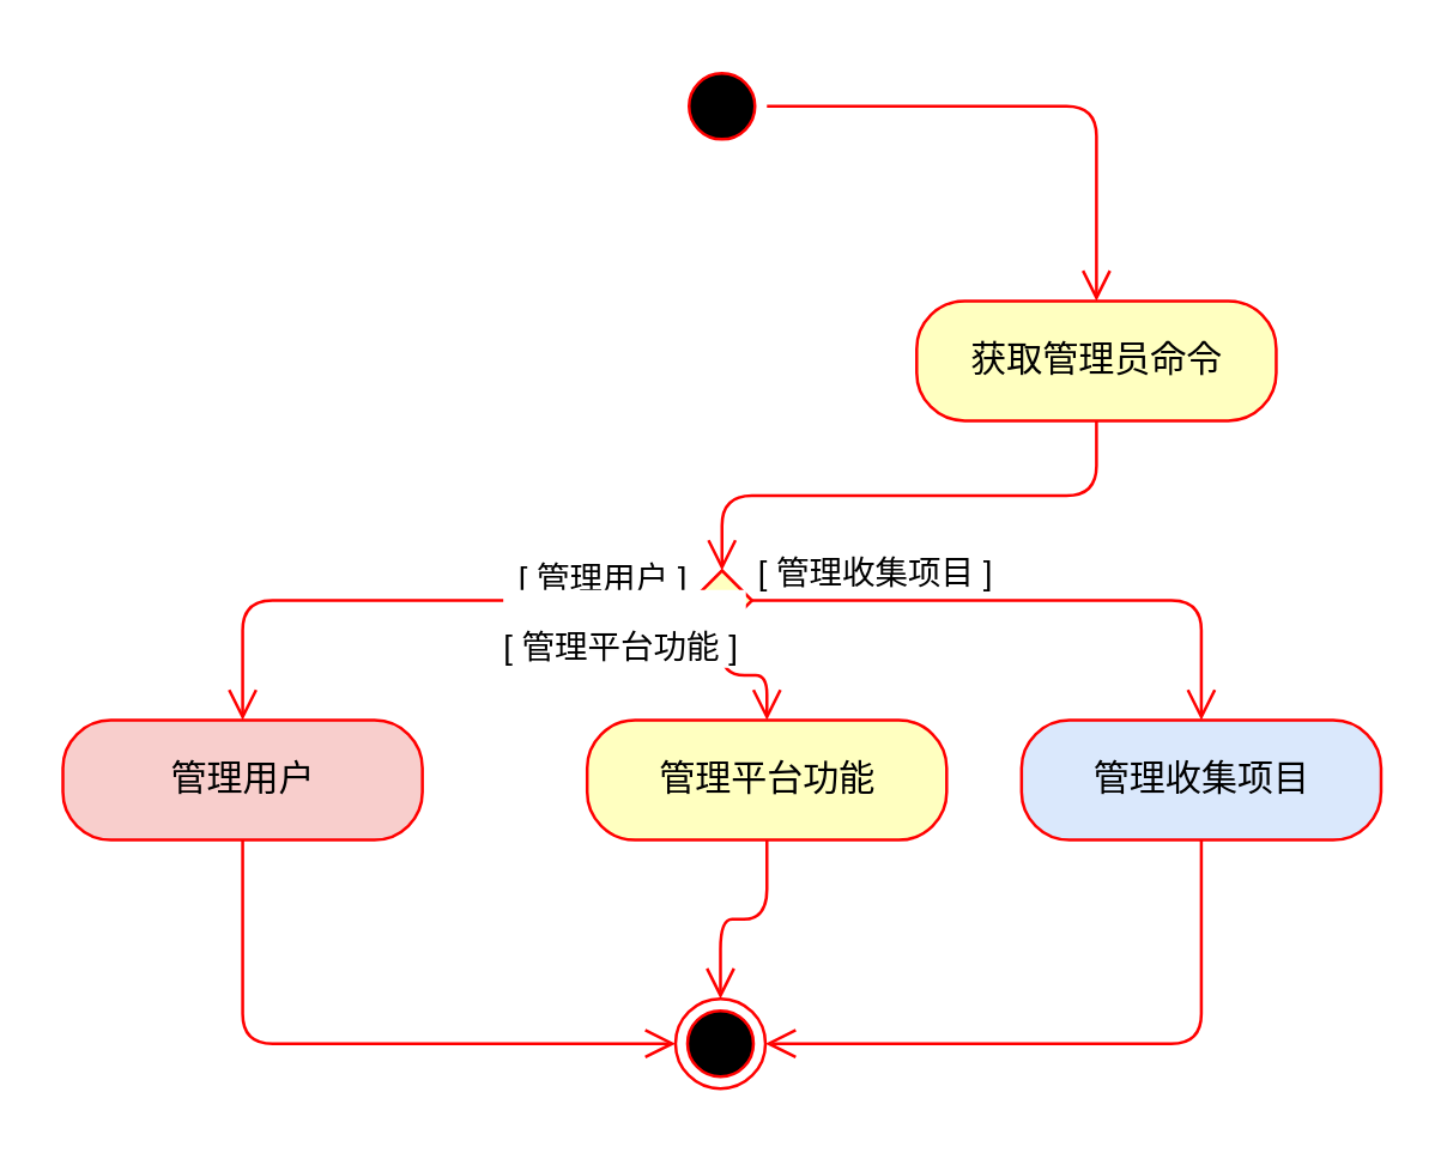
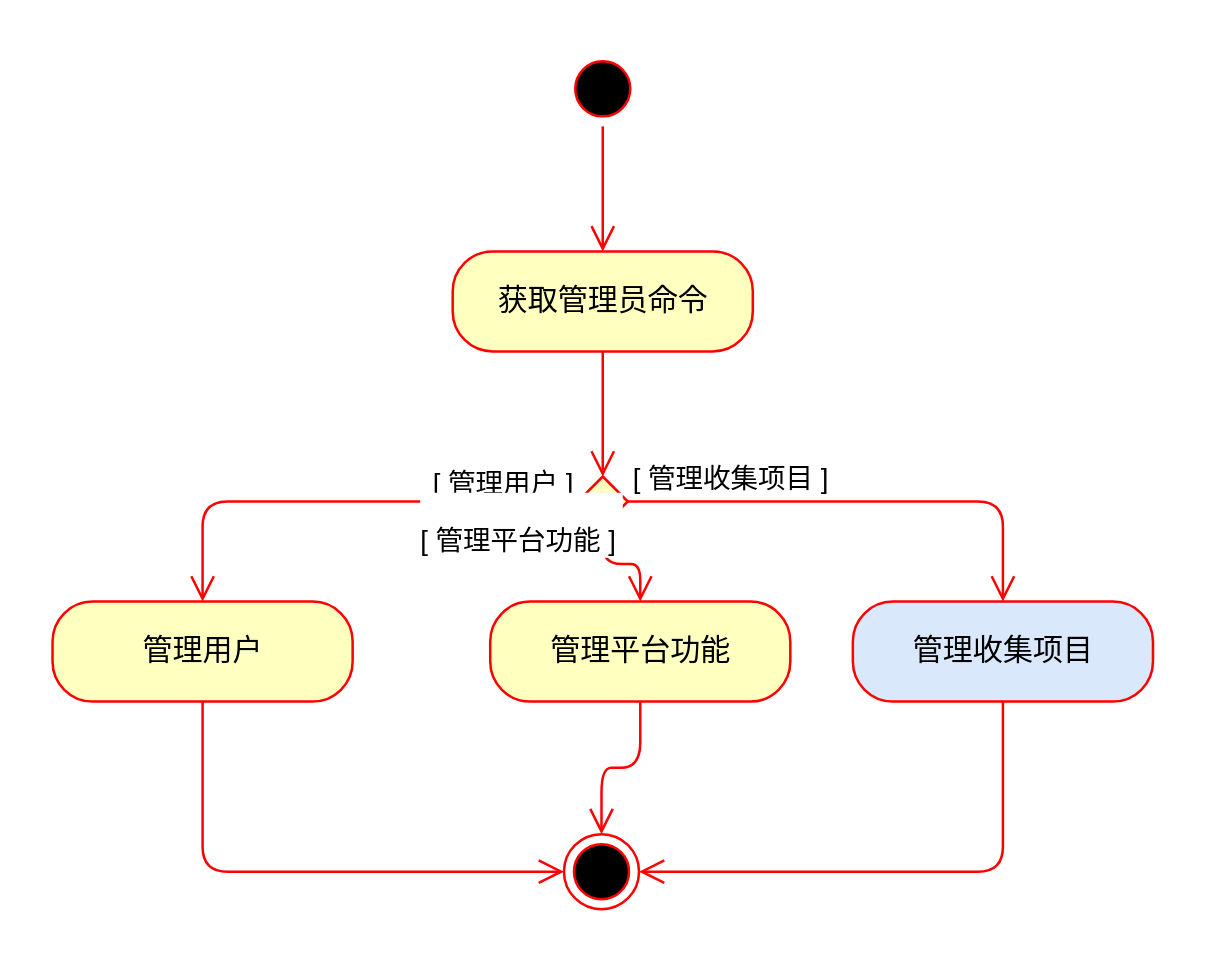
  <mxCell id="0" />
  <mxCell id="1" parent="0" />
  <mxCell id="2" value="" style="ellipse;html=1;shape=startState;fillColor=#000000;strokeColor=#ff0000;" vertex="1" parent="1"><mxGeometry x="225.5" y="20" width="30" height="30" as="geometry" /></mxCell>
  <mxCell id="3" value="" style="edgeStyle=orthogonalEdgeStyle;html=1;verticalAlign=bottom;endArrow=open;endSize=8;strokeColor=#ff0000;entryX=0.5;entryY=0;entryDx=0;entryDy=0;" edge="1" source="2" parent="1" target="4"><mxGeometry relative="1" as="geometry"><mxPoint x="240.5" y="90" as="targetPoint" /></mxGeometry></mxCell>
- <mxCell id="4" value="获取管理员命令" style="rounded=1;whiteSpace=wrap;html=1;arcSize=40;fontColor=#000000;fillColor=#ffffc0;strokeColor=#ff0000;" vertex="1" parent="1"><mxGeometry x="305.5" y="100" width="120" height="40" as="geometry" /></mxCell>
+ <mxCell id="4" value="获取管理员命令" style="rounded=1;whiteSpace=wrap;html=1;arcSize=40;fontColor=#000000;fillColor=#ffffc0;strokeColor=#ff0000;" vertex="1" parent="1"><mxGeometry x="180.5" y="100" width="120" height="40" as="geometry" /></mxCell>
  <mxCell id="5" value="" style="rhombus;whiteSpace=wrap;html=1;fillColor=#ffffc0;strokeColor=#ff0000;" vertex="1" parent="1"><mxGeometry x="230.5" y="190" width="20" height="20" as="geometry" /></mxCell>
  <mxCell id="6" value="[ 管理收集项目 ]&amp;nbsp;" style="edgeStyle=orthogonalEdgeStyle;html=1;align=left;verticalAlign=bottom;endArrow=open;endSize=8;strokeColor=#ff0000;entryX=0.5;entryY=0;entryDx=0;entryDy=0;" edge="1" source="5" parent="1" target="10"><mxGeometry x="-1" relative="1" as="geometry"><mxPoint x="400.5" y="220" as="targetPoint" /></mxGeometry></mxCell>
  <mxCell id="7" value="[ 管理用户 ]" style="edgeStyle=orthogonalEdgeStyle;html=1;align=left;verticalAlign=top;endArrow=open;endSize=8;strokeColor=#ff0000;entryX=0.5;entryY=0;entryDx=0;entryDy=0;" edge="1" source="5" parent="1" target="9"><mxGeometry x="-0.367" y="-20" relative="1" as="geometry"><mxPoint x="140.5" y="200" as="targetPoint" /><mxPoint as="offset" /></mxGeometry></mxCell>
  <mxCell id="8" value="" style="edgeStyle=orthogonalEdgeStyle;html=1;verticalAlign=bottom;endArrow=open;endSize=8;strokeColor=#ff0000;entryX=0.5;entryY=0;entryDx=0;entryDy=0;exitX=0.5;exitY=1;exitDx=0;exitDy=0;" edge="1" parent="1" source="4" target="5"><mxGeometry relative="1" as="geometry"><mxPoint x="250.707" y="110.138" as="targetPoint" /><mxPoint x="250.5" y="60" as="sourcePoint" /></mxGeometry></mxCell>
- <mxCell id="9" value="管理用户" style="rounded=1;whiteSpace=wrap;html=1;arcSize=40;fontColor=#000000;fillColor=#f8cecc;strokeColor=#ff0000;" vertex="1" parent="1"><mxGeometry x="20.5" y="240" width="120" height="40" as="geometry" /></mxCell>
+ <mxCell id="9" value="管理用户" style="rounded=1;whiteSpace=wrap;html=1;arcSize=40;fontColor=#000000;fillColor=#ffffc0;strokeColor=#ff0000;" vertex="1" parent="1"><mxGeometry x="20.5" y="240" width="120" height="40" as="geometry" /></mxCell>
  <mxCell id="10" value="管理收集项目" style="rounded=1;whiteSpace=wrap;html=1;arcSize=40;fontColor=#000000;fillColor=#dae8fc;strokeColor=#ff0000;" vertex="1" parent="1"><mxGeometry x="340.5" y="240" width="120" height="40" as="geometry" /></mxCell>
  <mxCell id="11" value="管理平台功能" style="rounded=1;whiteSpace=wrap;html=1;arcSize=40;fontColor=#000000;fillColor=#ffffc0;strokeColor=#ff0000;" vertex="1" parent="1"><mxGeometry x="195.5" y="240" width="120" height="40" as="geometry" /></mxCell>
  <mxCell id="12" value="&lt;br&gt;[ 管理平台功能 ]&amp;nbsp;" style="edgeStyle=orthogonalEdgeStyle;html=1;align=left;verticalAlign=bottom;endArrow=open;endSize=8;strokeColor=#ff0000;entryX=0.5;entryY=0;entryDx=0;entryDy=0;exitX=0.5;exitY=1;exitDx=0;exitDy=0;" edge="1" parent="1" source="5" target="11"><mxGeometry x="0.332" y="-90" relative="1" as="geometry"><mxPoint x="410.707" y="250.138" as="targetPoint" /><mxPoint x="260.362" y="210.138" as="sourcePoint" /><mxPoint as="offset" /></mxGeometry></mxCell>
  <mxCell id="13" value="" style="ellipse;html=1;shape=endState;fillColor=#000000;strokeColor=#ff0000;" vertex="1" parent="1"><mxGeometry x="225" y="333" width="30" height="30" as="geometry" /></mxCell>
  <mxCell id="14" value="" style="edgeStyle=orthogonalEdgeStyle;html=1;verticalAlign=bottom;endArrow=open;endSize=8;strokeColor=#ff0000;entryX=1;entryY=0.5;entryDx=0;entryDy=0;exitX=0.5;exitY=1;exitDx=0;exitDy=0;" edge="1" parent="1" source="10" target="13"><mxGeometry relative="1" as="geometry"><mxPoint x="250.333" y="110.333" as="targetPoint" /><mxPoint x="250.5" y="60" as="sourcePoint" /></mxGeometry></mxCell>
  <mxCell id="15" value="" style="edgeStyle=orthogonalEdgeStyle;html=1;verticalAlign=bottom;endArrow=open;endSize=8;strokeColor=#ff0000;entryX=0.5;entryY=0;entryDx=0;entryDy=0;exitX=0.5;exitY=1;exitDx=0;exitDy=0;" edge="1" parent="1" source="11" target="13"><mxGeometry relative="1" as="geometry"><mxPoint x="266.167" y="365.333" as="targetPoint" /><mxPoint x="410.333" y="290.333" as="sourcePoint" /></mxGeometry></mxCell>
  <mxCell id="16" value="" style="edgeStyle=orthogonalEdgeStyle;html=1;verticalAlign=bottom;endArrow=open;endSize=8;strokeColor=#ff0000;entryX=0;entryY=0.5;entryDx=0;entryDy=0;exitX=0.5;exitY=1;exitDx=0;exitDy=0;" edge="1" parent="1" source="9" target="13"><mxGeometry relative="1" as="geometry"><mxPoint x="251.167" y="350.333" as="targetPoint" /><mxPoint x="250.333" y="290.333" as="sourcePoint" /></mxGeometry></mxCell>
